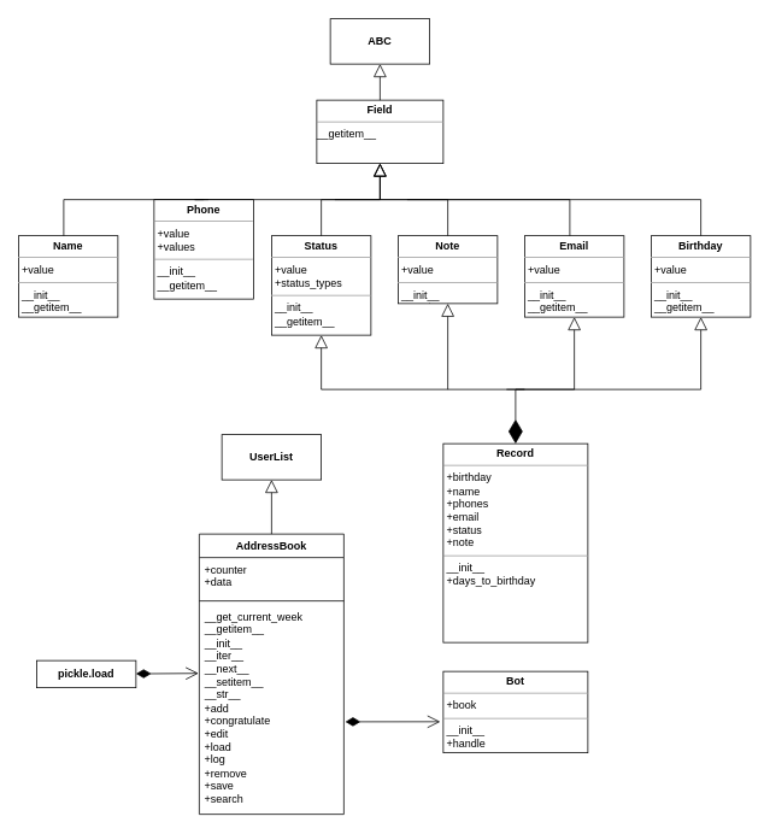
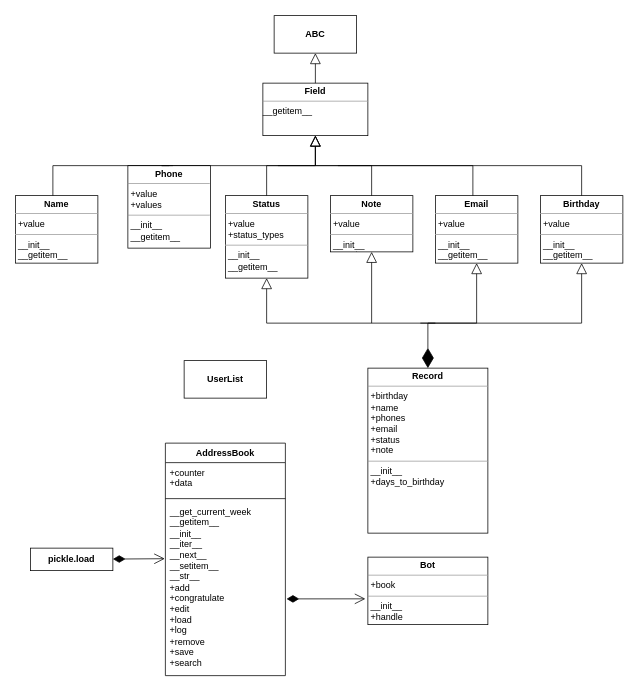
  <mxCell id="0" />
  <mxCell id="1" parent="0" />
  <mxCell id="2" value="AddressBook" style="swimlane;fontStyle=1;align=center;verticalAlign=top;childLayout=stackLayout;horizontal=1;startSize=26;horizontalStack=0;resizeParent=1;resizeParentMax=0;resizeLast=0;collapsible=1;marginBottom=0;whiteSpace=wrap;html=1;" vertex="1" parent="1"><mxGeometry x="220" y="590" width="160" height="310" as="geometry"><mxRectangle x="590" y="10" width="120" height="30" as="alternateBounds" /></mxGeometry></mxCell>
  <mxCell id="3" value="+counter&lt;br&gt;+data" style="text;strokeColor=none;fillColor=none;align=left;verticalAlign=top;spacingLeft=4;spacingRight=4;overflow=hidden;rotatable=0;points=[[0,0.5],[1,0.5]];portConstraint=eastwest;whiteSpace=wrap;html=1;" vertex="1" parent="2"><mxGeometry y="26" width="160" height="44" as="geometry" /></mxCell>
  <mxCell id="4" value="" style="line;strokeWidth=1;fillColor=none;align=left;verticalAlign=middle;spacingTop=-1;spacingLeft=3;spacingRight=3;rotatable=0;labelPosition=right;points=[];portConstraint=eastwest;strokeColor=inherit;" vertex="1" parent="2"><mxGeometry y="70" width="160" height="8" as="geometry" /></mxCell>
  <mxCell id="5" value="__get_current_week&lt;br&gt;__getitem__&lt;br&gt;__init__&lt;br&gt;__iter__&lt;br&gt;__next__&lt;br&gt;__setitem__&lt;br&gt;__str__&lt;br&gt;+add&lt;br&gt;+congratulate&lt;br&gt;+edit&lt;br&gt;+load&lt;br&gt;+log&lt;br&gt;+remove&lt;br&gt;+save&lt;br&gt;+search" style="text;strokeColor=none;fillColor=none;align=left;verticalAlign=top;spacingLeft=4;spacingRight=4;overflow=hidden;rotatable=0;points=[[0,0.5],[1,0.5]];portConstraint=eastwest;whiteSpace=wrap;html=1;" vertex="1" parent="2"><mxGeometry y="78" width="160" height="232" as="geometry" /></mxCell>
  <mxCell id="6" value="&lt;p style=&quot;margin:0px;margin-top:4px;text-align:center;&quot;&gt;&lt;b&gt;Bot&lt;/b&gt;&lt;/p&gt;&lt;hr size=&quot;1&quot;&gt;&lt;p style=&quot;margin:0px;margin-left:4px;&quot;&gt;+book&lt;/p&gt;&lt;hr size=&quot;1&quot;&gt;&lt;p style=&quot;margin:0px;margin-left:4px;&quot;&gt;__init__&lt;/p&gt;&lt;p style=&quot;margin:0px;margin-left:4px;&quot;&gt;+handle&lt;/p&gt;" style="verticalAlign=top;align=left;overflow=fill;fontSize=12;fontFamily=Helvetica;html=1;whiteSpace=wrap;" vertex="1" parent="1"><mxGeometry x="490" y="742" width="160" height="90" as="geometry" /></mxCell>
  <mxCell id="7" value="pickle.load" style="html=1;whiteSpace=wrap;fontStyle=1" vertex="1" parent="1"><mxGeometry x="40" y="730" width="110" height="30" as="geometry" /></mxCell>
  <mxCell id="8" value="&lt;p style=&quot;margin:0px;margin-top:4px;text-align:center;&quot;&gt;&lt;b&gt;Record&lt;/b&gt;&lt;/p&gt;&lt;hr size=&quot;1&quot;&gt;&lt;p style=&quot;margin:0px;margin-left:4px;&quot;&gt;+birthday&lt;/p&gt;&lt;p style=&quot;margin:0px;margin-left:4px;&quot;&gt;+name&lt;/p&gt;&lt;p style=&quot;margin:0px;margin-left:4px;&quot;&gt;+phones&lt;/p&gt;&lt;p style=&quot;margin:0px;margin-left:4px;&quot;&gt;+email&lt;/p&gt;&lt;p style=&quot;margin:0px;margin-left:4px;&quot;&gt;+status&lt;/p&gt;&lt;p style=&quot;margin:0px;margin-left:4px;&quot;&gt;+note&lt;/p&gt;&lt;hr size=&quot;1&quot;&gt;&lt;p style=&quot;margin:0px;margin-left:4px;&quot;&gt;__init__&lt;/p&gt;&lt;p style=&quot;margin:0px;margin-left:4px;&quot;&gt;+days_to_birthday&lt;/p&gt;" style="verticalAlign=top;align=left;overflow=fill;fontSize=12;fontFamily=Helvetica;html=1;whiteSpace=wrap;" vertex="1" parent="1"><mxGeometry x="490" y="490" width="160" height="220" as="geometry" /></mxCell>
  <mxCell id="9" value="&lt;p style=&quot;margin:0px;margin-top:4px;text-align:center;&quot;&gt;&lt;b&gt;Field&lt;/b&gt;&lt;/p&gt;&lt;hr size=&quot;1&quot;&gt;&lt;div style=&quot;height:2px;&quot;&gt;__getitem__&lt;/div&gt;" style="verticalAlign=top;align=left;overflow=fill;fontSize=12;fontFamily=Helvetica;html=1;whiteSpace=wrap;" vertex="1" parent="1"><mxGeometry x="350" y="110" width="140" height="70" as="geometry" /></mxCell>
  <mxCell id="10" value="&lt;p style=&quot;margin:0px;margin-top:4px;text-align:center;&quot;&gt;&lt;b&gt;Note&lt;/b&gt;&lt;/p&gt;&lt;hr size=&quot;1&quot;&gt;&lt;p style=&quot;margin:0px;margin-left:4px;&quot;&gt;+value&lt;/p&gt;&lt;hr size=&quot;1&quot;&gt;&lt;p style=&quot;margin:0px;margin-left:4px;&quot;&gt;__init__&lt;/p&gt;&lt;p style=&quot;margin:0px;margin-left:4px;&quot;&gt;__getitem__&lt;/p&gt;" style="verticalAlign=top;align=left;overflow=fill;fontSize=12;fontFamily=Helvetica;html=1;whiteSpace=wrap;" vertex="1" parent="1"><mxGeometry x="440" y="260" width="110" height="75" as="geometry" /></mxCell>
  <mxCell id="11" value="&lt;p style=&quot;margin:0px;margin-top:4px;text-align:center;&quot;&gt;&lt;b&gt;Phone&lt;/b&gt;&lt;/p&gt;&lt;hr size=&quot;1&quot;&gt;&lt;p style=&quot;margin:0px;margin-left:4px;&quot;&gt;+value&lt;/p&gt;&lt;p style=&quot;margin:0px;margin-left:4px;&quot;&gt;+values&lt;/p&gt;&lt;hr size=&quot;1&quot;&gt;&lt;p style=&quot;margin:0px;margin-left:4px;&quot;&gt;__init__&lt;/p&gt;&lt;p style=&quot;margin:0px;margin-left:4px;&quot;&gt;__getitem__&lt;/p&gt;" style="verticalAlign=top;align=left;overflow=fill;fontSize=12;fontFamily=Helvetica;html=1;whiteSpace=wrap;" vertex="1" parent="1"><mxGeometry x="170" y="220" width="110" height="110" as="geometry" /></mxCell>
  <mxCell id="12" value="&lt;p style=&quot;margin:0px;margin-top:4px;text-align:center;&quot;&gt;&lt;b&gt;Birthday&lt;/b&gt;&lt;/p&gt;&lt;hr size=&quot;1&quot;&gt;&lt;p style=&quot;margin:0px;margin-left:4px;&quot;&gt;+value&lt;/p&gt;&lt;hr size=&quot;1&quot;&gt;&lt;p style=&quot;margin:0px;margin-left:4px;&quot;&gt;__init__&lt;/p&gt;&lt;p style=&quot;margin:0px;margin-left:4px;&quot;&gt;__getitem__&lt;/p&gt;" style="verticalAlign=top;align=left;overflow=fill;fontSize=12;fontFamily=Helvetica;html=1;whiteSpace=wrap;" vertex="1" parent="1"><mxGeometry x="720" y="260" width="110" height="90" as="geometry" /></mxCell>
  <mxCell id="13" value="&lt;p style=&quot;margin:0px;margin-top:4px;text-align:center;&quot;&gt;&lt;b&gt;Email&lt;/b&gt;&lt;/p&gt;&lt;hr size=&quot;1&quot;&gt;&lt;p style=&quot;margin:0px;margin-left:4px;&quot;&gt;+value&lt;/p&gt;&lt;hr size=&quot;1&quot;&gt;&lt;p style=&quot;margin:0px;margin-left:4px;&quot;&gt;__init__&lt;/p&gt;&lt;p style=&quot;margin:0px;margin-left:4px;&quot;&gt;__getitem__&lt;/p&gt;" style="verticalAlign=top;align=left;overflow=fill;fontSize=12;fontFamily=Helvetica;html=1;whiteSpace=wrap;" vertex="1" parent="1"><mxGeometry x="580" y="260" width="110" height="90" as="geometry" /></mxCell>
  <mxCell id="14" value="&lt;p style=&quot;margin:0px;margin-top:4px;text-align:center;&quot;&gt;&lt;b&gt;Status&lt;/b&gt;&lt;/p&gt;&lt;hr size=&quot;1&quot;&gt;&lt;p style=&quot;margin:0px;margin-left:4px;&quot;&gt;+value&lt;/p&gt;&lt;p style=&quot;margin:0px;margin-left:4px;&quot;&gt;+status_types&lt;/p&gt;&lt;hr size=&quot;1&quot;&gt;&lt;p style=&quot;margin:0px;margin-left:4px;&quot;&gt;__init__&lt;/p&gt;&lt;p style=&quot;margin:0px;margin-left:4px;&quot;&gt;__getitem__&lt;/p&gt;" style="verticalAlign=top;align=left;overflow=fill;fontSize=12;fontFamily=Helvetica;html=1;whiteSpace=wrap;" vertex="1" parent="1"><mxGeometry x="300" y="260" width="110" height="110" as="geometry" /></mxCell>
  <mxCell id="15" value="&lt;p style=&quot;margin:0px;margin-top:4px;text-align:center;&quot;&gt;&lt;b&gt;Name&lt;/b&gt;&lt;/p&gt;&lt;hr size=&quot;1&quot;&gt;&lt;p style=&quot;margin:0px;margin-left:4px;&quot;&gt;+value&lt;/p&gt;&lt;hr size=&quot;1&quot;&gt;&lt;p style=&quot;margin:0px;margin-left:4px;&quot;&gt;__init__&lt;/p&gt;&lt;p style=&quot;margin:0px;margin-left:4px;&quot;&gt;__getitem__&lt;/p&gt;" style="verticalAlign=top;align=left;overflow=fill;fontSize=12;fontFamily=Helvetica;html=1;whiteSpace=wrap;" vertex="1" parent="1"><mxGeometry x="20" y="260" width="110" height="90" as="geometry" /></mxCell>
  <mxCell id="16" value="UserList" style="html=1;whiteSpace=wrap;fontStyle=1" vertex="1" parent="1"><mxGeometry x="245" y="480" width="110" height="50" as="geometry" /></mxCell>
  <mxCell id="17" value="ABC" style="html=1;whiteSpace=wrap;fontStyle=1;" vertex="1" parent="1"><mxGeometry x="365" y="20" width="110" height="50" as="geometry" /></mxCell>
- <mxCell id="18" value="" style="endArrow=block;endFill=0;endSize=12;html=1;rounded=0;entryX=0.5;entryY=1;entryDx=0;entryDy=0;exitX=0.5;exitY=0;exitDx=0;exitDy=0;" edge="1" parent="1" source="2" target="16"><mxGeometry width="160" relative="1" as="geometry"><mxPoint x="210" y="280" as="sourcePoint" /><mxPoint x="370" y="280" as="targetPoint" /></mxGeometry></mxCell>
  <mxCell id="19" value="" style="endArrow=block;endFill=0;endSize=12;html=1;rounded=0;entryX=0.5;entryY=1;entryDx=0;entryDy=0;exitX=0.5;exitY=0;exitDx=0;exitDy=0;" edge="1" parent="1" source="9" target="17"><mxGeometry width="160" relative="1" as="geometry"><mxPoint x="255" y="180" as="sourcePoint" /><mxPoint x="255" y="80" as="targetPoint" /></mxGeometry></mxCell>
  <mxCell id="20" value="" style="endArrow=block;endFill=0;endSize=12;html=1;rounded=0;exitX=0.5;exitY=0;exitDx=0;exitDy=0;" edge="1" parent="1" source="14"><mxGeometry width="160" relative="1" as="geometry"><mxPoint x="285" y="210" as="sourcePoint" /><mxPoint x="420" y="180" as="targetPoint" /><Array as="points"><mxPoint x="355" y="220" /><mxPoint x="420" y="220" /></Array></mxGeometry></mxCell>
  <mxCell id="21" value="" style="endArrow=block;endFill=0;endSize=12;html=1;rounded=0;entryX=0.5;entryY=1;entryDx=0;entryDy=0;exitX=0.5;exitY=0;exitDx=0;exitDy=0;" edge="1" parent="1" source="10" target="9"><mxGeometry width="160" relative="1" as="geometry"><mxPoint x="295" y="220" as="sourcePoint" /><mxPoint x="295" y="120" as="targetPoint" /><Array as="points"><mxPoint x="495" y="220" /><mxPoint x="420" y="220" /></Array></mxGeometry></mxCell>
  <mxCell id="22" value="" style="endArrow=block;endFill=0;endSize=12;html=1;rounded=0;exitX=0.5;exitY=0;exitDx=0;exitDy=0;" edge="1" parent="1" source="11"><mxGeometry width="160" relative="1" as="geometry"><mxPoint x="325" y="250" as="sourcePoint" /><mxPoint x="420" y="180" as="targetPoint" /><Array as="points"><mxPoint x="215" y="220" /><mxPoint x="420" y="220" /></Array></mxGeometry></mxCell>
  <mxCell id="23" value="" style="endArrow=none;html=1;rounded=0;" edge="1" parent="1"><mxGeometry width="50" height="50" relative="1" as="geometry"><mxPoint x="630" y="260" as="sourcePoint" /><mxPoint x="450" y="220" as="targetPoint" /><Array as="points"><mxPoint x="630" y="220" /></Array></mxGeometry></mxCell>
  <mxCell id="24" value="" style="endArrow=none;html=1;rounded=0;" edge="1" parent="1"><mxGeometry width="50" height="50" relative="1" as="geometry"><mxPoint x="70" y="260" as="sourcePoint" /><mxPoint x="230" y="220" as="targetPoint" /><Array as="points"><mxPoint x="70" y="220" /></Array></mxGeometry></mxCell>
  <mxCell id="25" value="" style="endArrow=none;html=1;rounded=0;exitX=0.5;exitY=0;exitDx=0;exitDy=0;" edge="1" parent="1" source="12"><mxGeometry width="50" height="50" relative="1" as="geometry"><mxPoint x="310" y="260" as="sourcePoint" /><mxPoint x="370" y="220" as="targetPoint" /><Array as="points"><mxPoint x="775" y="220" /></Array></mxGeometry></mxCell>
  <mxCell id="26" value="1" style="endArrow=open;html=1;endSize=12;startArrow=diamondThin;startSize=14;startFill=1;align=left;verticalAlign=bottom;rounded=0;entryX=-0.005;entryY=0.328;entryDx=0;entryDy=0;fontColor=none;noLabel=1;entryPerimeter=0;" edge="1" parent="1" source="7" target="5"><mxGeometry x="-1" y="3" relative="1" as="geometry"><mxPoint x="50" y="-180" as="sourcePoint" /><mxPoint x="30" y="-270" as="targetPoint" /></mxGeometry></mxCell>
  <mxCell id="27" value="1" style="endArrow=open;html=1;endSize=12;startArrow=diamondThin;startSize=14;startFill=1;align=left;verticalAlign=bottom;rounded=0;fontColor=none;noLabel=1;entryX=-0.021;entryY=0.618;entryDx=0;entryDy=0;entryPerimeter=0;exitX=1.01;exitY=0.559;exitDx=0;exitDy=0;exitPerimeter=0;" edge="1" parent="1" source="5" target="6"><mxGeometry x="-1" y="3" relative="1" as="geometry"><mxPoint x="390" y="780" as="sourcePoint" /><mxPoint x="400" y="-280" as="targetPoint" /></mxGeometry></mxCell>
  <mxCell id="28" value="" style="endArrow=diamondThin;endFill=1;endSize=24;html=1;rounded=0;entryX=0.5;entryY=0;entryDx=0;entryDy=0;" edge="1" parent="1" target="8"><mxGeometry width="160" relative="1" as="geometry"><mxPoint x="570" y="430" as="sourcePoint" /><mxPoint x="390" y="490" as="targetPoint" /></mxGeometry></mxCell>
  <mxCell id="29" value="" style="endArrow=block;endFill=0;endSize=12;html=1;rounded=0;entryX=0.5;entryY=1;entryDx=0;entryDy=0;" edge="1" parent="1" target="12"><mxGeometry width="160" relative="1" as="geometry"><mxPoint x="570" y="430" as="sourcePoint" /><mxPoint x="800" y="430" as="targetPoint" /><Array as="points"><mxPoint x="775" y="430" /></Array></mxGeometry></mxCell>
  <mxCell id="30" value="" style="endArrow=block;endFill=0;endSize=12;html=1;rounded=0;entryX=0.5;entryY=1;entryDx=0;entryDy=0;fillColor=#ffe6cc;strokeColor=#000000;" edge="1" parent="1" target="14"><mxGeometry width="160" relative="1" as="geometry"><mxPoint x="580" y="430" as="sourcePoint" /><mxPoint x="785" y="360" as="targetPoint" /><Array as="points"><mxPoint x="355" y="430" /></Array></mxGeometry></mxCell>
  <mxCell id="31" value="" style="endArrow=block;endFill=0;endSize=12;html=1;rounded=0;entryX=0.5;entryY=1;entryDx=0;entryDy=0;" edge="1" parent="1" target="10"><mxGeometry width="160" relative="1" as="geometry"><mxPoint x="495" y="430" as="sourcePoint" /><mxPoint x="795" y="370" as="targetPoint" /><Array as="points" /></mxGeometry></mxCell>
  <mxCell id="32" value="" style="endArrow=block;endFill=0;endSize=12;html=1;rounded=0;entryX=0.5;entryY=1;entryDx=0;entryDy=0;" edge="1" parent="1" target="13"><mxGeometry width="160" relative="1" as="geometry"><mxPoint x="560" y="430" as="sourcePoint" /><mxPoint x="805" y="380" as="targetPoint" /><Array as="points"><mxPoint x="635" y="430" /></Array></mxGeometry></mxCell>
